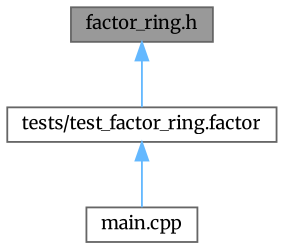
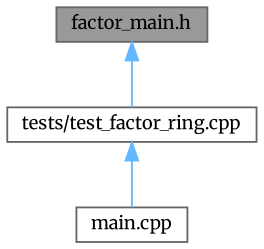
  digraph {
    fontname=Merriweather
    node [color=grey40 fillcolor=white fontname=Merriweather fontsize=10 shape=box style=filled]
    edge [color=steelblue1 dir=back fontname=Merriweather fontsize=10 labelfontname=Helvetica labelfontsize=10 style=solid]
-   n1 [color=gray40 fillcolor=grey60 fontcolor=black height=0.2 label="factor_ring.h" width=0.4]
-   n2 [height=0.2 label="tests/test_factor_ring.factor" width=0.4]
+   n1 [color=gray40 fillcolor=grey60 fontcolor=black height=0.2 label="factor_main.h" width=0.4]
+   n2 [height=0.2 label="tests/test_factor_ring.cpp" width=0.4]
    n3 [height=0.2 label="main.cpp" width=0.4]
    n1 -> n2
    n2 -> n3
  }
